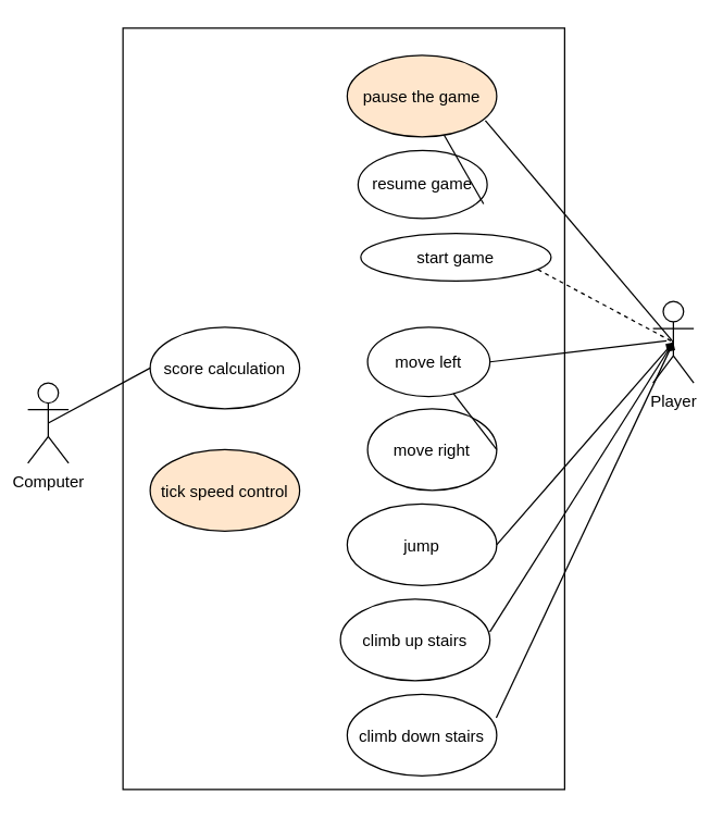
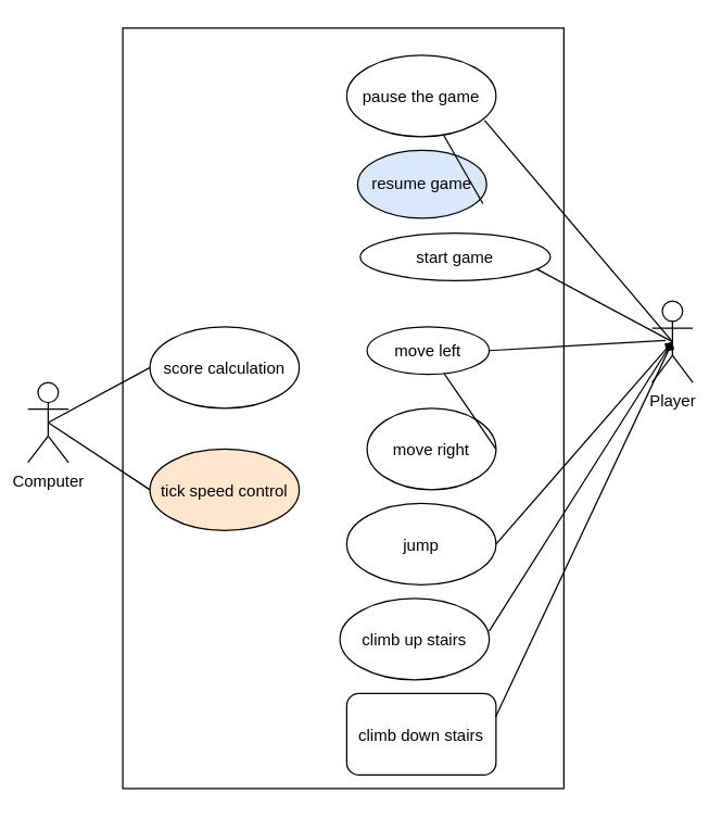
  <mxCell id="0" />
  <mxCell id="1" parent="0" />
  <mxCell id="2" value="" style="rounded=0;whiteSpace=wrap;html=1;" parent="1" vertex="1"><mxGeometry x="90" y="20" width="325" height="560" as="geometry" /></mxCell>
  <mxCell id="3" value="Player" style="shape=umlActor;verticalLabelPosition=bottom;verticalAlign=top;html=1;" parent="1" vertex="1"><mxGeometry x="480" y="221" width="30" height="60" as="geometry" /></mxCell>
- <mxCell id="4" value="move left" style="ellipse;" parent="1" vertex="1"><mxGeometry x="270" y="240" width="90" height="51" as="geometry" /></mxCell>
+ <mxCell id="4" value="move left" style="ellipse;" parent="1" vertex="1"><mxGeometry x="270" y="240" width="90" height="35" as="geometry" /></mxCell>
  <mxCell id="5" value="move right" style="ellipse;" parent="1" vertex="1"><mxGeometry x="270" y="300" width="95" height="60" as="geometry" /></mxCell>
  <mxCell id="6" value="jump" style="ellipse;" parent="1" vertex="1"><mxGeometry x="255" y="370" width="110" height="60" as="geometry" /></mxCell>
  <mxCell id="7" value="climb up stairs" style="ellipse;" parent="1" vertex="1"><mxGeometry x="250" y="440" width="110" height="60" as="geometry" /></mxCell>
- <mxCell id="8" value="climb down stairs" style="ellipse;" parent="1" vertex="1"><mxGeometry x="255" y="510" width="110" height="60" as="geometry" /></mxCell>
- <mxCell id="9" value="pause the game" style="ellipse;fillColor=#ffe6cc;" parent="1" vertex="1"><mxGeometry x="255" y="40" width="110" height="60" as="geometry" /></mxCell>
+ <mxCell id="8" value="climb down stairs" style="rounded=1;" parent="1" vertex="1"><mxGeometry x="255" y="510" width="110" height="60" as="geometry" /></mxCell>
+ <mxCell id="9" value="pause the game" style="ellipse;" parent="1" vertex="1"><mxGeometry x="255" y="40" width="110" height="60" as="geometry" /></mxCell>
  <mxCell id="10" value="Computer" style="shape=umlActor;verticalLabelPosition=bottom;verticalAlign=top;html=1;outlineConnect=0;" parent="1" vertex="1"><mxGeometry x="20" y="281" width="30" height="59" as="geometry" /></mxCell>
  <mxCell id="11" value="" style="endArrow=none;html=1;entryX=0.5;entryY=0.5;entryDx=0;entryDy=0;entryPerimeter=0;exitX=1;exitY=0.5;exitDx=0;exitDy=0;" parent="1" target="3" edge="1" source="6"><mxGeometry width="50" height="50" relative="1" as="geometry"><mxPoint x="365" y="331" as="sourcePoint" /><mxPoint x="415" y="281" as="targetPoint" /></mxGeometry></mxCell>
  <mxCell id="12" value="" style="endArrow=none;html=1;exitX=1;exitY=0.5;exitDx=0;exitDy=0;" parent="1" target="4" edge="1" source="5"><mxGeometry width="50" height="50" relative="1" as="geometry"><mxPoint x="365" y="250" as="sourcePoint" /><mxPoint x="490" y="260" as="targetPoint" /></mxGeometry></mxCell>
  <mxCell id="13" value="" style="endArrow=diamond;html=1;entryX=0.5;entryY=0.5;entryDx=0;entryDy=0;entryPerimeter=0;exitX=1;exitY=0.4;exitDx=0;exitDy=0;exitPerimeter=0;" parent="1" target="3" edge="1" source="7"><mxGeometry width="50" height="50" relative="1" as="geometry"><mxPoint x="365" y="400" as="sourcePoint" /><mxPoint x="415" y="350" as="targetPoint" /></mxGeometry></mxCell>
  <mxCell id="14" value="" style="endArrow=none;html=1;exitX=1;exitY=0.5;exitDx=0;exitDy=0;" parent="1" source="4" edge="1"><mxGeometry width="50" height="50" relative="1" as="geometry"><mxPoint x="310" y="320" as="sourcePoint" /><mxPoint x="490" y="250" as="targetPoint" /></mxGeometry></mxCell>
  <mxCell id="15" value="" style="endArrow=none;html=1;entryX=0.5;entryY=0.5;entryDx=0;entryDy=0;entryPerimeter=0;exitX=0.997;exitY=0.289;exitDx=0;exitDy=0;exitPerimeter=0;" parent="1" source="8" target="3" edge="1"><mxGeometry width="50" height="50" relative="1" as="geometry"><mxPoint x="310" y="320" as="sourcePoint" /><mxPoint x="360" y="270" as="targetPoint" /></mxGeometry></mxCell>
  <mxCell id="16" value="" style="endArrow=none;html=1;entryX=0.5;entryY=0.5;entryDx=0;entryDy=0;entryPerimeter=0;exitX=0.924;exitY=0.8;exitDx=0;exitDy=0;exitPerimeter=0;" parent="1" source="9" target="3" edge="1"><mxGeometry width="50" height="50" relative="1" as="geometry"><mxPoint x="310" y="320" as="sourcePoint" /><mxPoint x="360" y="270" as="targetPoint" /></mxGeometry></mxCell>
  <mxCell id="17" value="score calculation" style="ellipse;" parent="1" vertex="1"><mxGeometry x="110" y="240" width="110" height="60" as="geometry" /></mxCell>
  <mxCell id="18" value="tick speed control" style="ellipse;fillColor=#ffe6cc;" parent="1" vertex="1"><mxGeometry x="110" y="330" width="110" height="60" as="geometry" /></mxCell>
  <mxCell id="19" value="" style="endArrow=none;html=1;entryX=0;entryY=0.5;entryDx=0;entryDy=0;exitX=0.5;exitY=0.5;exitDx=0;exitDy=0;exitPerimeter=0;" parent="1" source="10" target="17" edge="1"><mxGeometry width="50" height="50" relative="1" as="geometry"><mxPoint x="214" y="360" as="sourcePoint" /><mxPoint x="264" y="310" as="targetPoint" /><Array as="points" /></mxGeometry></mxCell>
- <mxCell id="21" value="resume game" style="ellipse;whiteSpace=wrap;html=1;" vertex="1" parent="1"><mxGeometry x="263" y="110" width="95" height="50" as="geometry" /></mxCell>
+ <mxCell id="20" value="" style="endArrow=none;html=1;exitX=0.5;exitY=0.5;exitDx=0;exitDy=0;exitPerimeter=0;entryX=0;entryY=0.5;entryDx=0;entryDy=0;" parent="1" source="10" target="18" edge="1"><mxGeometry width="50" height="50" relative="1" as="geometry"><mxPoint x="250" y="360" as="sourcePoint" /><mxPoint x="300" y="310" as="targetPoint" /></mxGeometry></mxCell>
+ <mxCell id="21" value="resume game" style="ellipse;whiteSpace=wrap;html=1;fillColor=#dae8fc;" vertex="1" parent="1"><mxGeometry x="263" y="110" width="95" height="50" as="geometry" /></mxCell>
  <mxCell id="22" value="start game" style="ellipse;whiteSpace=wrap;html=1;" vertex="1" parent="1"><mxGeometry x="265" y="171" width="140" height="35" as="geometry" /></mxCell>
  <mxCell id="23" value="" style="endArrow=none;html=1;exitX=0.972;exitY=0.787;exitDx=0;exitDy=0;exitPerimeter=0;" edge="1" parent="1" source="21" target="9"><mxGeometry width="50" height="50" relative="1" as="geometry"><mxPoint x="350" y="140" as="sourcePoint" /><mxPoint x="400" y="90" as="targetPoint" /></mxGeometry></mxCell>
- <mxCell id="24" value="" style="endArrow=none;html=1;exitX=0.931;exitY=0.76;exitDx=0;exitDy=0;exitPerimeter=0;entryX=0.5;entryY=0.5;entryDx=0;entryDy=0;entryPerimeter=0;dashed=1;" edge="1" parent="1" source="22" target="3"><mxGeometry width="50" height="50" relative="1" as="geometry"><mxPoint x="270" y="260" as="sourcePoint" /><mxPoint x="320" y="210" as="targetPoint" /></mxGeometry></mxCell>
+ <mxCell id="24" value="" style="endArrow=none;html=1;exitX=0.931;exitY=0.76;exitDx=0;exitDy=0;exitPerimeter=0;entryX=0.5;entryY=0.5;entryDx=0;entryDy=0;entryPerimeter=0;" edge="1" parent="1" source="22" target="3"><mxGeometry width="50" height="50" relative="1" as="geometry"><mxPoint x="270" y="260" as="sourcePoint" /><mxPoint x="320" y="210" as="targetPoint" /></mxGeometry></mxCell>
